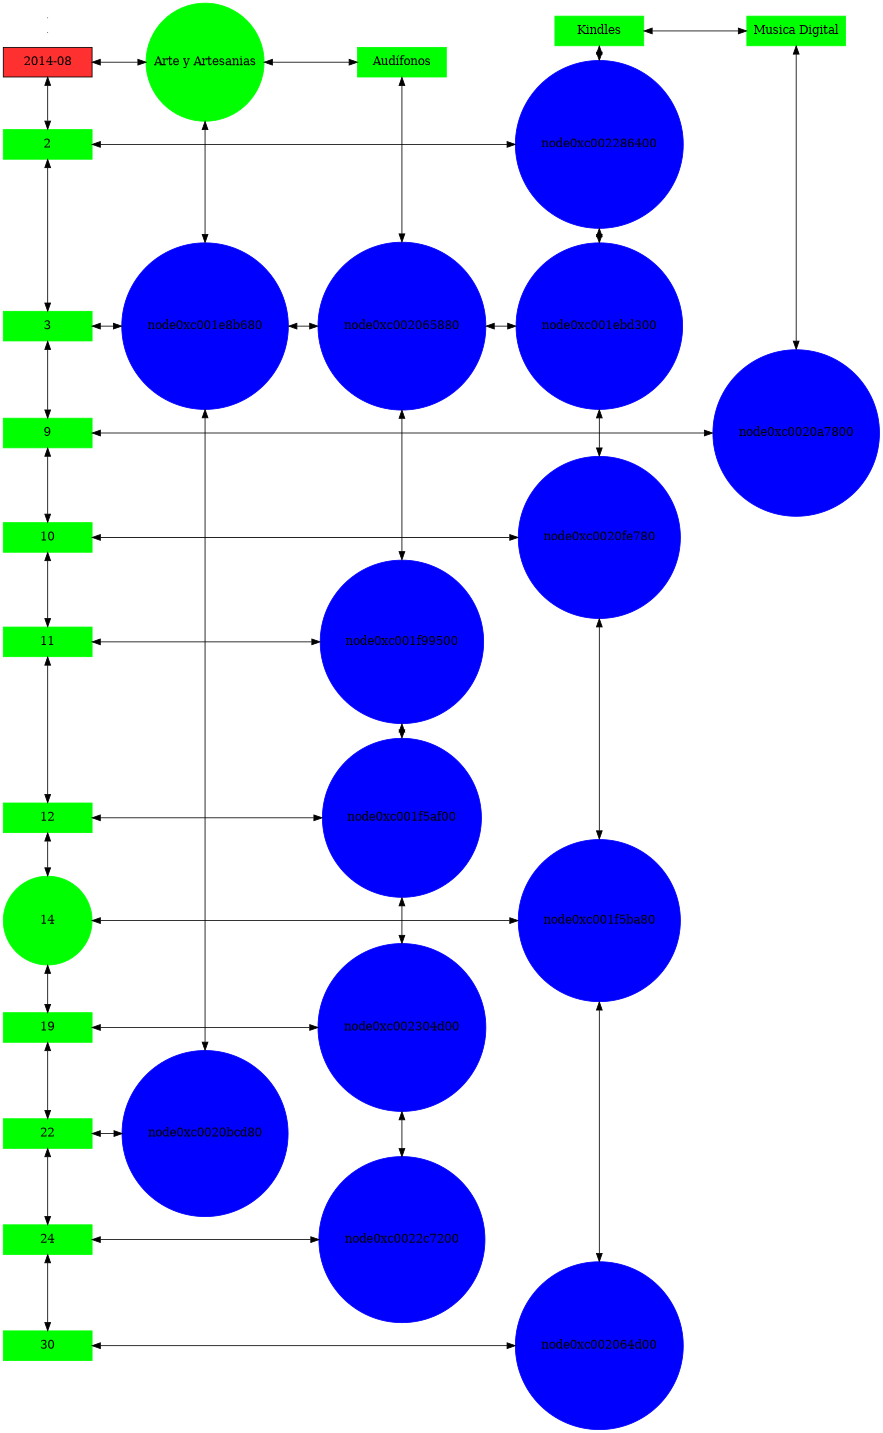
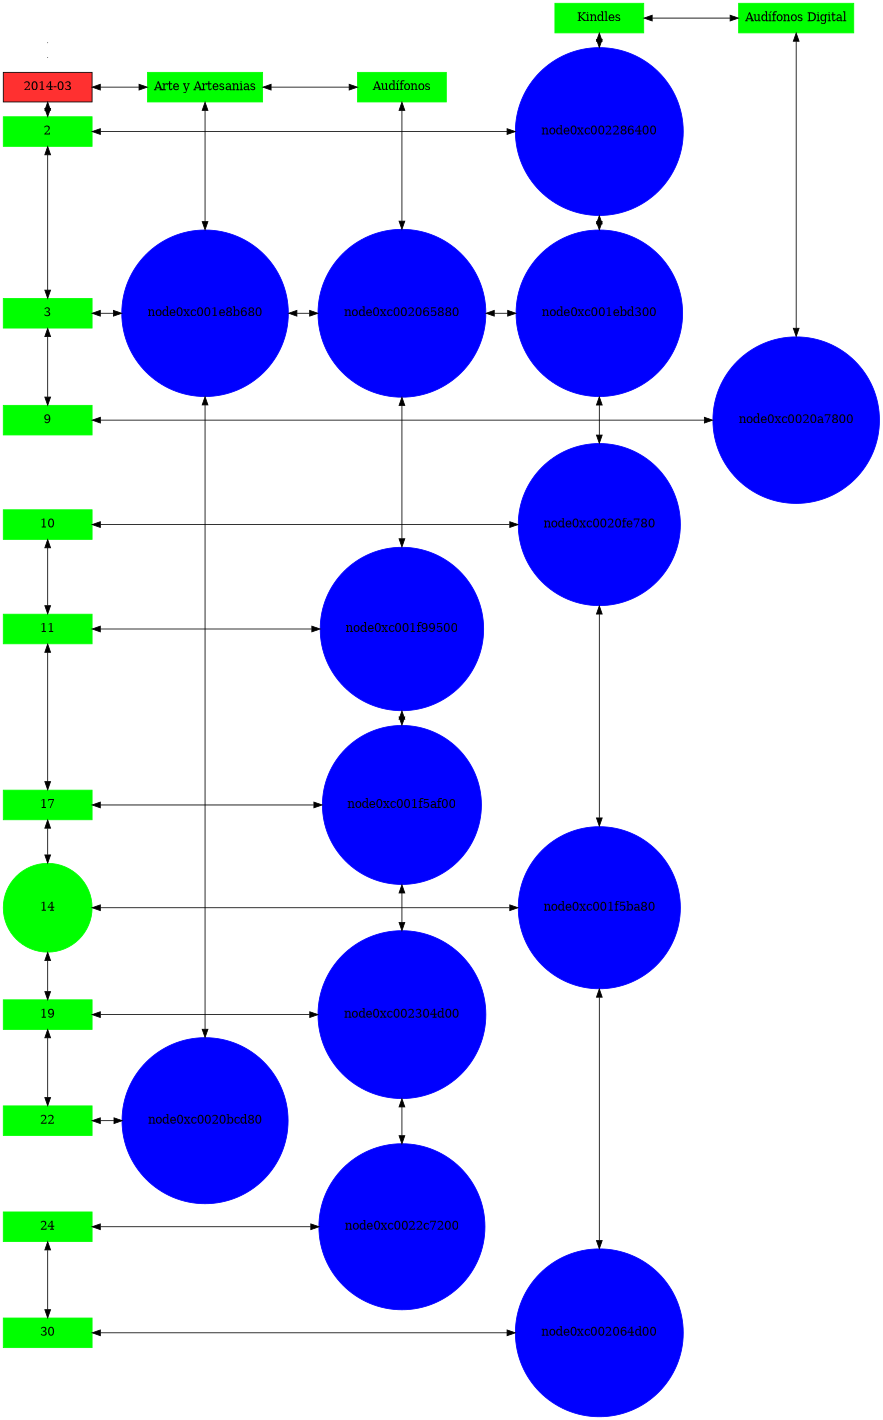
  digraph {
    rankdir=LR
    node [group=1 shape=box style=filled color=green]
    edge [dir=both]
-   n1 [fillcolor=firebrick1 label="2014-08" width=1.5 color=""]
+   n1 [fillcolor=firebrick1 label="2014-03" width=1.5 color=""]
    n2 [group=2 label=2 width=1.5]
    n3 [group=3 label=3 width=1.5]
    n4 [group=9 label=9 width=1.5]
    n5 [group=10 label=10 width=1.5]
    n6 [group=11 label=11 width=1.5]
-   n7 [group=12 label=12 width=1.5]
+   n7 [group=12 label=17 width=1.5]
    n8 [group=14 label=14 shape=circle width=1.5]
    n9 [group=19 label=19 width=1.5]
    n10 [group=22 label=22 width=1.5]
    n11 [group=24 label=24 width=1.5]
    n12 [group=31 label=30 width=1.5]
    node0xc002286400 [color=blue group=2 shape=circle width=0.5]
    node0xc001ebd300 [color=blue group=3 shape=circle width=0.5]
-   n15 [label="Arte y Artesanias" shape=circle width=1.5]
+   n15 [label="Arte y Artesanias" width=1.5]
    node0xc001e8b680 [color=blue group=3 shape=circle width=0.5]
    node0xc0020bcd80 [color=blue group=22 shape=circle width=0.5]
    n18 [label="Audífonos" width=1.5]
    node0xc002065880 [color=blue group=3 shape=circle width=0.5]
    node0xc001f99500 [color=blue group=11 shape=circle width=0.5]
    node0xc001f5af00 [color=blue group=12 shape=circle width=0.5]
    node0xc002304d00 [color=blue group=19 shape=circle width=0.5]
    node0xc0022c7200 [color=blue group=24 shape=circle width=0.5]
    n24 [label=Kindles width=1.5]
    node0xc0020fe780 [color=blue group=10 shape=circle width=0.5]
    node0xc001f5ba80 [color=blue group=14 shape=circle width=0.5]
    node0xc002064d00 [color=blue group=31 shape=circle width=0.5]
-   n28 [label="Musica Digital" width=1.5]
+   n28 [label="Audífonos Digital" width=1.5]
    node0xc0020a7800 [color=blue group=9 shape=circle width=0.5]
    e0 [shape=point width=0 group="" style="" color=""]
    e1 [shape=point width=0 group="" style="" color=""]
    subgraph sub_1 {
      rank=same
      n1
      n2
    }
    subgraph sub_2 {
      rank=same
      n2
      n3
    }
    subgraph sub_3 {
      rank=same
      n3
      n4
    }
    subgraph sub_4 {
      rank=same
      n4
      n5
    }
    subgraph sub_5 {
      rank=same
      n5
      n6
    }
    subgraph sub_6 {
      rank=same
      n6
      n7
    }
    subgraph sub_7 {
      rank=same
      n7
      n8
    }
    subgraph sub_8 {
      rank=same
      n8
      n9
    }
    subgraph sub_9 {
      rank=same
      n9
      n10
    }
    subgraph sub_10 {
      rank=same
      n10
      n11
    }
    subgraph sub_11 {
      rank=same
      n11
      n12
    }
    subgraph sub_12 {
      rank=same
      node0xc002286400
      node0xc001ebd300
    }
    subgraph sub_13 {
      rank=same
      n15
      node0xc001e8b680
    }
    subgraph sub_14 {
      rank=same
      node0xc001e8b680
      node0xc0020bcd80
    }
    subgraph sub_15 {
      rank=same
      n18
      node0xc002065880
    }
    subgraph sub_16 {
      rank=same
      node0xc002065880
      node0xc001f99500
    }
    subgraph sub_17 {
      rank=same
      node0xc001f99500
      node0xc001f5af00
    }
    subgraph sub_18 {
      rank=same
      node0xc001f5af00
      node0xc002304d00
    }
    subgraph sub_19 {
      rank=same
      node0xc002304d00
      node0xc0022c7200
    }
    subgraph sub_20 {
      rank=same
      node0xc002286400
      n24
    }
    subgraph sub_21 {
      rank=same
      node0xc001ebd300
      node0xc0020fe780
    }
    subgraph sub_22 {
      rank=same
      node0xc0020fe780
      node0xc001f5ba80
    }
    subgraph sub_23 {
      rank=same
      node0xc001f5ba80
      node0xc002064d00
    }
    subgraph sub_24 {
      rank=same
      n28
      node0xc0020a7800
    }
    n1 -> n2
    n1 -> n15
    n2 -> n3
    n2 -> node0xc002286400
    n3 -> n4
    n3 -> node0xc001e8b680
-   n4 -> n5
    n4 -> node0xc0020a7800
    n5 -> n6
    n5 -> node0xc0020fe780
    n6 -> n7
    n6 -> node0xc001f99500
    n7 -> n8
    n7 -> node0xc001f5af00
    n8 -> n9
    n8 -> node0xc001f5ba80
    n9 -> n10
    n9 -> node0xc002304d00
-   n10 -> n11
    n10 -> node0xc0020bcd80
    n11 -> n12
    n11 -> node0xc0022c7200
    n12 -> node0xc002064d00
    node0xc002286400 -> node0xc001ebd300
    node0xc001ebd300 -> node0xc0020fe780
    n15 -> node0xc001e8b680
    n15 -> n18
    node0xc001e8b680 -> node0xc0020bcd80
    node0xc001e8b680 -> node0xc002065880
    n18 -> node0xc002065880
    node0xc002065880 -> node0xc001ebd300
    node0xc002065880 -> node0xc001f99500
    node0xc001f99500 -> node0xc001f5af00
    node0xc001f5af00 -> node0xc002304d00
    node0xc002304d00 -> node0xc0022c7200
    n24 -> node0xc002286400
    n24 -> n28
    node0xc0020fe780 -> node0xc001f5ba80
    node0xc001f5ba80 -> node0xc002064d00
    n28 -> node0xc0020a7800
  }
